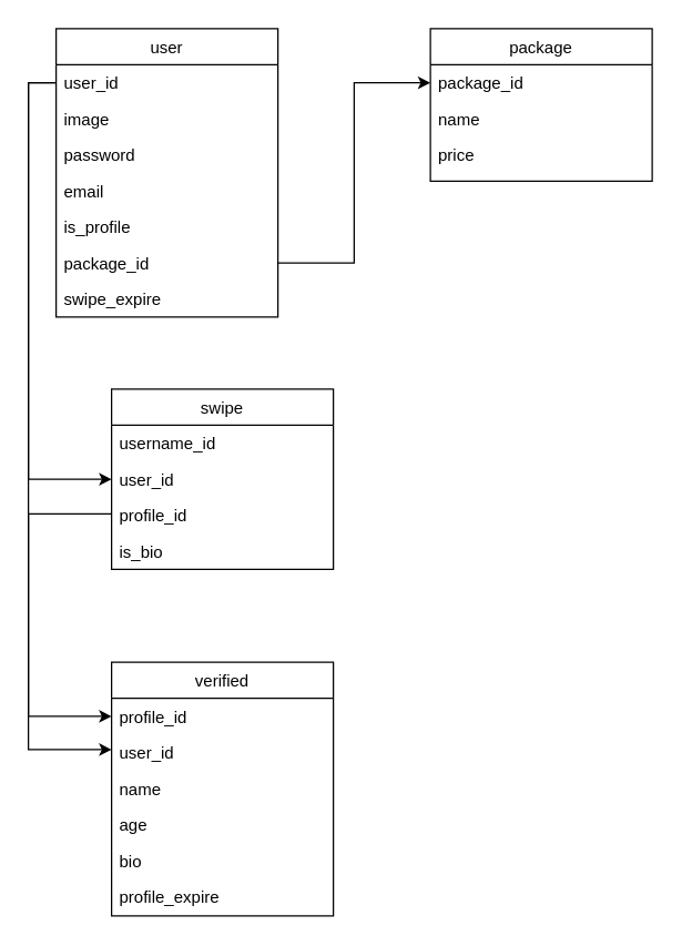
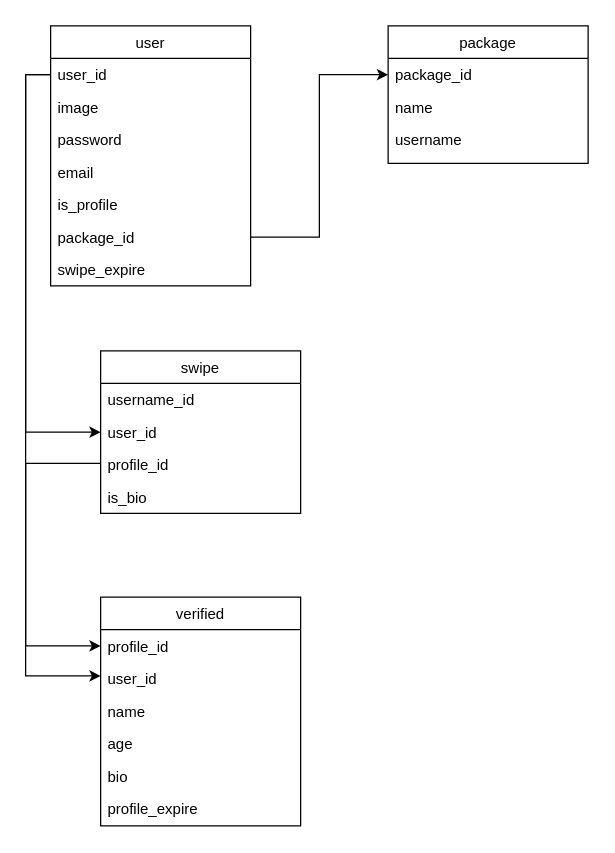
  <mxCell id="0" />
  <mxCell id="1" parent="0" />
  <mxCell id="2" value="package" style="swimlane;fontStyle=0;align=center;verticalAlign=top;childLayout=stackLayout;horizontal=1;startSize=26;horizontalStack=0;resizeParent=1;resizeLast=0;collapsible=1;marginBottom=0;rounded=0;shadow=0;strokeWidth=1;" parent="1" vertex="1"><mxGeometry x="310" y="20" width="160" height="110" as="geometry"><mxRectangle x="550" y="140" width="160" height="26" as="alternateBounds" /></mxGeometry></mxCell>
  <mxCell id="3" value="package_id" style="text;align=left;verticalAlign=top;spacingLeft=4;spacingRight=4;overflow=hidden;rotatable=0;points=[[0,0.5],[1,0.5]];portConstraint=eastwest;" parent="2" vertex="1"><mxGeometry y="26" width="160" height="26" as="geometry" /></mxCell>
  <mxCell id="4" value="name" style="text;align=left;verticalAlign=top;spacingLeft=4;spacingRight=4;overflow=hidden;rotatable=0;points=[[0,0.5],[1,0.5]];portConstraint=eastwest;rounded=0;shadow=0;html=0;" parent="2" vertex="1"><mxGeometry y="52" width="160" height="26" as="geometry" /></mxCell>
- <mxCell id="5" value="price" style="text;align=left;verticalAlign=top;spacingLeft=4;spacingRight=4;overflow=hidden;rotatable=0;points=[[0,0.5],[1,0.5]];portConstraint=eastwest;rounded=0;shadow=0;html=0;" parent="2" vertex="1"><mxGeometry y="78" width="160" height="26" as="geometry" /></mxCell>
+ <mxCell id="5" value="username" style="text;align=left;verticalAlign=top;spacingLeft=4;spacingRight=4;overflow=hidden;rotatable=0;points=[[0,0.5],[1,0.5]];portConstraint=eastwest;rounded=0;shadow=0;html=0;" parent="2" vertex="1"><mxGeometry y="78" width="160" height="26" as="geometry" /></mxCell>
  <mxCell id="6" value="user" style="swimlane;fontStyle=0;align=center;verticalAlign=top;childLayout=stackLayout;horizontal=1;startSize=26;horizontalStack=0;resizeParent=1;resizeLast=0;collapsible=1;marginBottom=0;rounded=0;shadow=0;strokeWidth=1;" parent="1" vertex="1"><mxGeometry x="40" y="20" width="160" height="208" as="geometry"><mxRectangle x="550" y="140" width="160" height="26" as="alternateBounds" /></mxGeometry></mxCell>
  <mxCell id="7" value="user_id" style="text;align=left;verticalAlign=top;spacingLeft=4;spacingRight=4;overflow=hidden;rotatable=0;points=[[0,0.5],[1,0.5]];portConstraint=eastwest;" parent="6" vertex="1"><mxGeometry y="26" width="160" height="26" as="geometry" /></mxCell>
  <mxCell id="8" value="image" style="text;align=left;verticalAlign=top;spacingLeft=4;spacingRight=4;overflow=hidden;rotatable=0;points=[[0,0.5],[1,0.5]];portConstraint=eastwest;rounded=0;shadow=0;html=0;" parent="6" vertex="1"><mxGeometry y="52" width="160" height="26" as="geometry" /></mxCell>
  <mxCell id="9" value="password" style="text;align=left;verticalAlign=top;spacingLeft=4;spacingRight=4;overflow=hidden;rotatable=0;points=[[0,0.5],[1,0.5]];portConstraint=eastwest;rounded=0;shadow=0;html=0;" parent="6" vertex="1"><mxGeometry y="78" width="160" height="26" as="geometry" /></mxCell>
  <mxCell id="10" value="email" style="text;align=left;verticalAlign=top;spacingLeft=4;spacingRight=4;overflow=hidden;rotatable=0;points=[[0,0.5],[1,0.5]];portConstraint=eastwest;rounded=0;shadow=0;html=0;" parent="6" vertex="1"><mxGeometry y="104" width="160" height="26" as="geometry" /></mxCell>
  <mxCell id="11" value="is_profile" style="text;align=left;verticalAlign=top;spacingLeft=4;spacingRight=4;overflow=hidden;rotatable=0;points=[[0,0.5],[1,0.5]];portConstraint=eastwest;rounded=0;shadow=0;html=0;" parent="6" vertex="1"><mxGeometry y="130" width="160" height="26" as="geometry" /></mxCell>
  <mxCell id="12" value="package_id" style="text;align=left;verticalAlign=middle;spacingLeft=4;spacingRight=4;overflow=hidden;rotatable=0;points=[[0,0.5],[1,0.5]];portConstraint=eastwest;" parent="6" vertex="1"><mxGeometry y="156" width="160" height="26" as="geometry" /></mxCell>
  <mxCell id="13" value="swipe_expire" style="text;align=left;verticalAlign=middle;spacingLeft=4;spacingRight=4;overflow=hidden;rotatable=0;points=[[0,0.5],[1,0.5]];portConstraint=eastwest;" parent="6" vertex="1"><mxGeometry y="182" width="160" height="26" as="geometry" /></mxCell>
  <mxCell id="14" style="edgeStyle=orthogonalEdgeStyle;rounded=0;orthogonalLoop=1;jettySize=auto;html=1;" parent="1" source="12" target="3" edge="1"><mxGeometry relative="1" as="geometry" /></mxCell>
  <mxCell id="15" value="swipe" style="swimlane;fontStyle=0;align=center;verticalAlign=top;childLayout=stackLayout;horizontal=1;startSize=26;horizontalStack=0;resizeParent=1;resizeLast=0;collapsible=1;marginBottom=0;rounded=0;shadow=0;strokeWidth=1;" parent="1" vertex="1"><mxGeometry x="80" y="280" width="160" height="130" as="geometry"><mxRectangle x="550" y="140" width="160" height="26" as="alternateBounds" /></mxGeometry></mxCell>
  <mxCell id="16" value="username_id" style="text;align=left;verticalAlign=top;spacingLeft=4;spacingRight=4;overflow=hidden;rotatable=0;points=[[0,0.5],[1,0.5]];portConstraint=eastwest;" parent="15" vertex="1"><mxGeometry y="26" width="160" height="26" as="geometry" /></mxCell>
  <mxCell id="17" value="user_id" style="text;align=left;verticalAlign=top;spacingLeft=4;spacingRight=4;overflow=hidden;rotatable=0;points=[[0,0.5],[1,0.5]];portConstraint=eastwest;rounded=0;shadow=0;html=0;" parent="15" vertex="1"><mxGeometry y="52" width="160" height="26" as="geometry" /></mxCell>
  <mxCell id="18" value="profile_id" style="text;align=left;verticalAlign=top;spacingLeft=4;spacingRight=4;overflow=hidden;rotatable=0;points=[[0,0.5],[1,0.5]];portConstraint=eastwest;rounded=0;shadow=0;html=0;" parent="15" vertex="1"><mxGeometry y="78" width="160" height="26" as="geometry" /></mxCell>
  <mxCell id="19" value="is_bio" style="text;align=left;verticalAlign=top;spacingLeft=4;spacingRight=4;overflow=hidden;rotatable=0;points=[[0,0.5],[1,0.5]];portConstraint=eastwest;rounded=0;shadow=0;html=0;" parent="15" vertex="1"><mxGeometry y="104" width="160" height="26" as="geometry" /></mxCell>
  <mxCell id="20" style="edgeStyle=orthogonalEdgeStyle;rounded=0;orthogonalLoop=1;jettySize=auto;html=1;entryX=0;entryY=0.5;entryDx=0;entryDy=0;" parent="1" source="7" target="17" edge="1"><mxGeometry relative="1" as="geometry"><mxPoint x="210" y="260" as="targetPoint" /><Array as="points"><mxPoint x="20" y="59" /><mxPoint x="20" y="345" /></Array></mxGeometry></mxCell>
  <mxCell id="21" value="verified" style="swimlane;fontStyle=0;align=center;verticalAlign=top;childLayout=stackLayout;horizontal=1;startSize=26;horizontalStack=0;resizeParent=1;resizeLast=0;collapsible=1;marginBottom=0;rounded=0;shadow=0;strokeWidth=1;" parent="1" vertex="1"><mxGeometry x="80" y="477" width="160" height="183" as="geometry"><mxRectangle x="550" y="140" width="160" height="26" as="alternateBounds" /></mxGeometry></mxCell>
  <mxCell id="22" value="profile_id" style="text;align=left;verticalAlign=top;spacingLeft=4;spacingRight=4;overflow=hidden;rotatable=0;points=[[0,0.5],[1,0.5]];portConstraint=eastwest;" parent="21" vertex="1"><mxGeometry y="26" width="160" height="26" as="geometry" /></mxCell>
  <mxCell id="23" value="user_id" style="text;align=left;verticalAlign=top;spacingLeft=4;spacingRight=4;overflow=hidden;rotatable=0;points=[[0,0.5],[1,0.5]];portConstraint=eastwest;rounded=0;shadow=0;html=0;" parent="21" vertex="1"><mxGeometry y="52" width="160" height="26" as="geometry" /></mxCell>
  <mxCell id="24" value="name" style="text;align=left;verticalAlign=top;spacingLeft=4;spacingRight=4;overflow=hidden;rotatable=0;points=[[0,0.5],[1,0.5]];portConstraint=eastwest;rounded=0;shadow=0;html=0;" parent="21" vertex="1"><mxGeometry y="78" width="160" height="26" as="geometry" /></mxCell>
  <mxCell id="25" value="age" style="text;align=left;verticalAlign=top;spacingLeft=4;spacingRight=4;overflow=hidden;rotatable=0;points=[[0,0.5],[1,0.5]];portConstraint=eastwest;rounded=0;shadow=0;html=0;" parent="21" vertex="1"><mxGeometry y="104" width="160" height="26" as="geometry" /></mxCell>
  <mxCell id="26" value="bio" style="text;align=left;verticalAlign=top;spacingLeft=4;spacingRight=4;overflow=hidden;rotatable=0;points=[[0,0.5],[1,0.5]];portConstraint=eastwest;rounded=0;shadow=0;html=0;" parent="21" vertex="1"><mxGeometry y="130" width="160" height="26" as="geometry" /></mxCell>
  <mxCell id="27" value="profile_expire" style="text;align=left;verticalAlign=top;spacingLeft=4;spacingRight=4;overflow=hidden;rotatable=0;points=[[0,0.5],[1,0.5]];portConstraint=eastwest;" parent="21" vertex="1"><mxGeometry y="156" width="160" height="26" as="geometry" /></mxCell>
  <mxCell id="28" style="edgeStyle=orthogonalEdgeStyle;rounded=0;orthogonalLoop=1;jettySize=auto;html=1;" parent="1" source="18" target="22" edge="1"><mxGeometry relative="1" as="geometry"><Array as="points"><mxPoint x="20" y="370" /><mxPoint x="20" y="516" /></Array></mxGeometry></mxCell>
  <mxCell id="29" style="edgeStyle=orthogonalEdgeStyle;rounded=0;orthogonalLoop=1;jettySize=auto;html=1;" edge="1" parent="1" source="7" target="23"><mxGeometry relative="1" as="geometry"><Array as="points"><mxPoint x="20" y="59" /><mxPoint x="20" y="540" /></Array></mxGeometry></mxCell>
